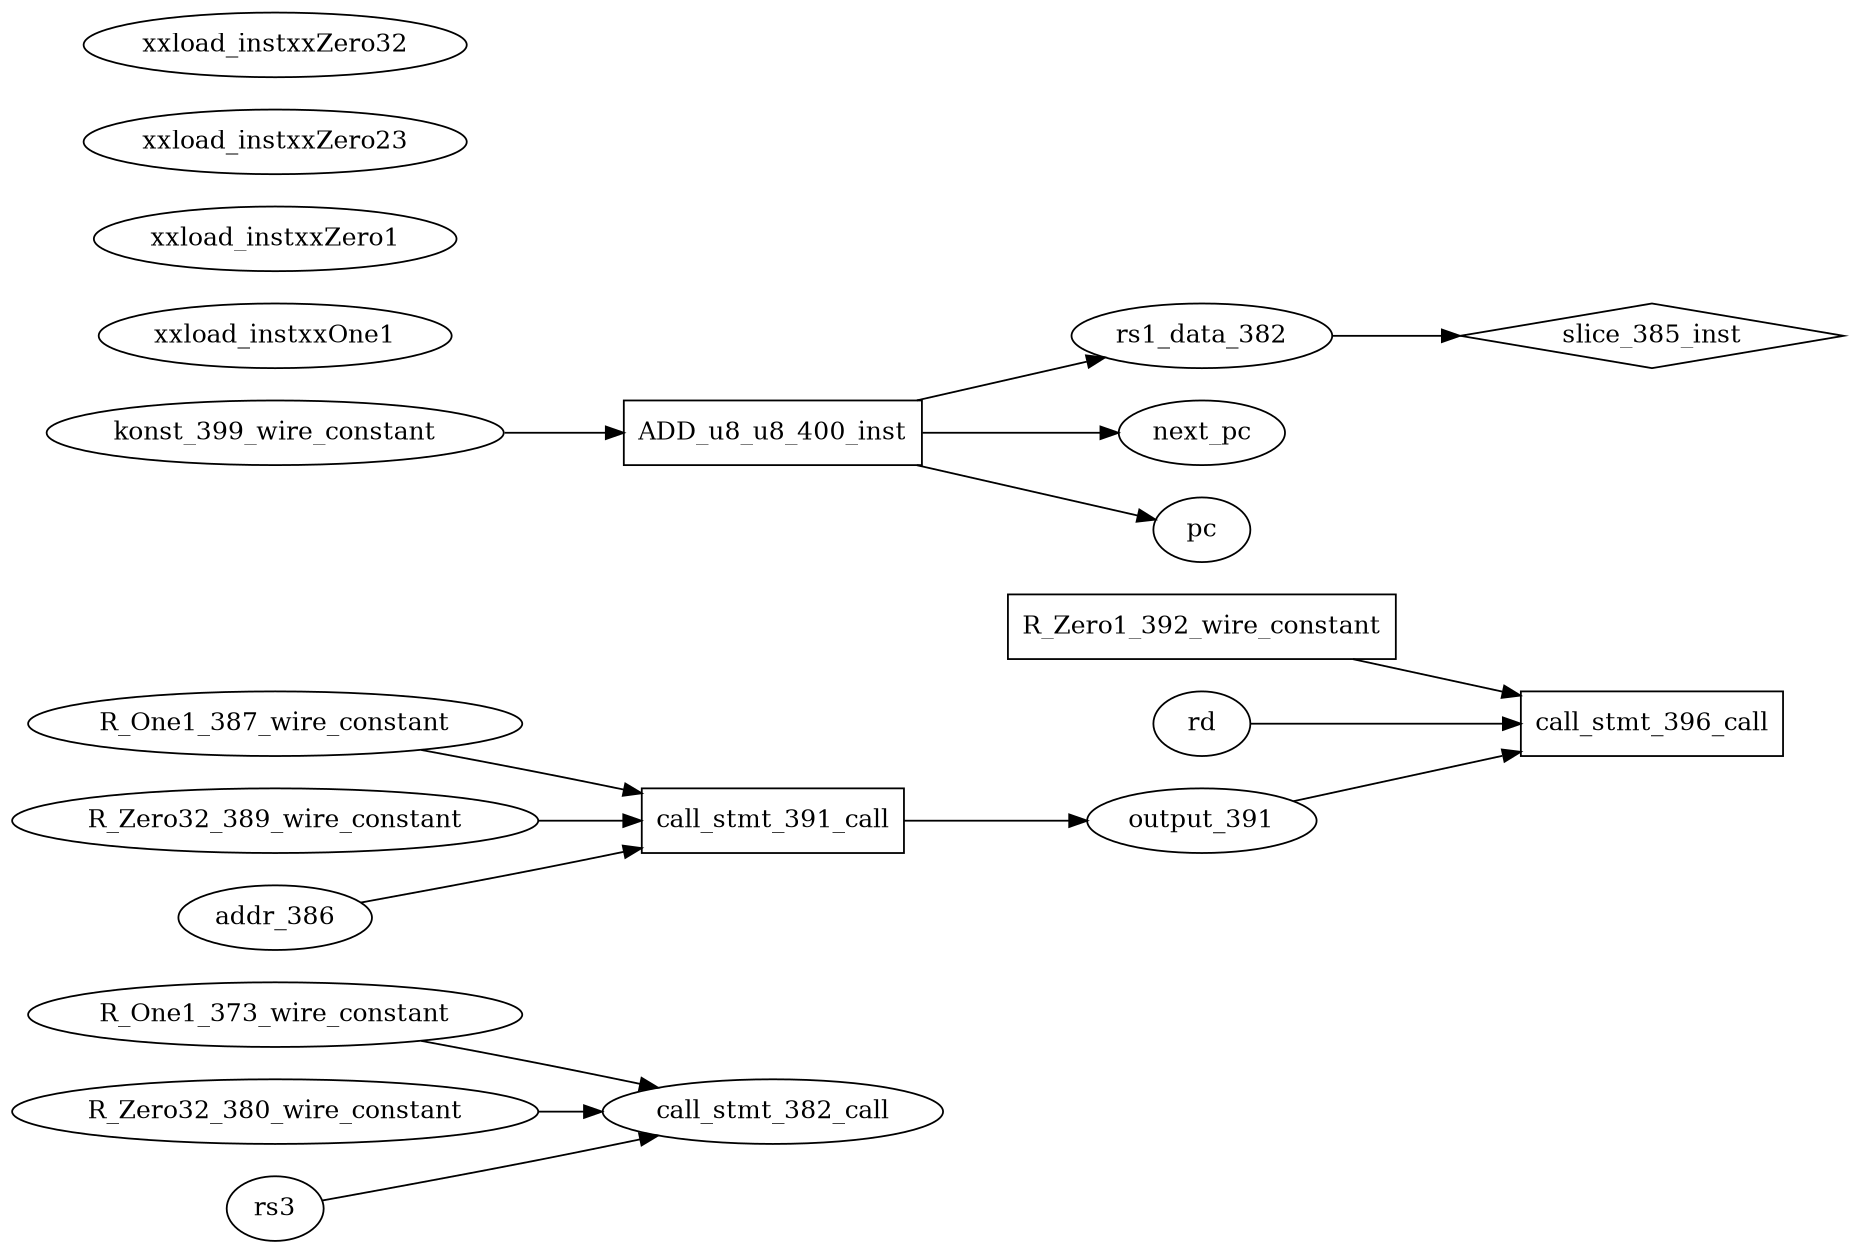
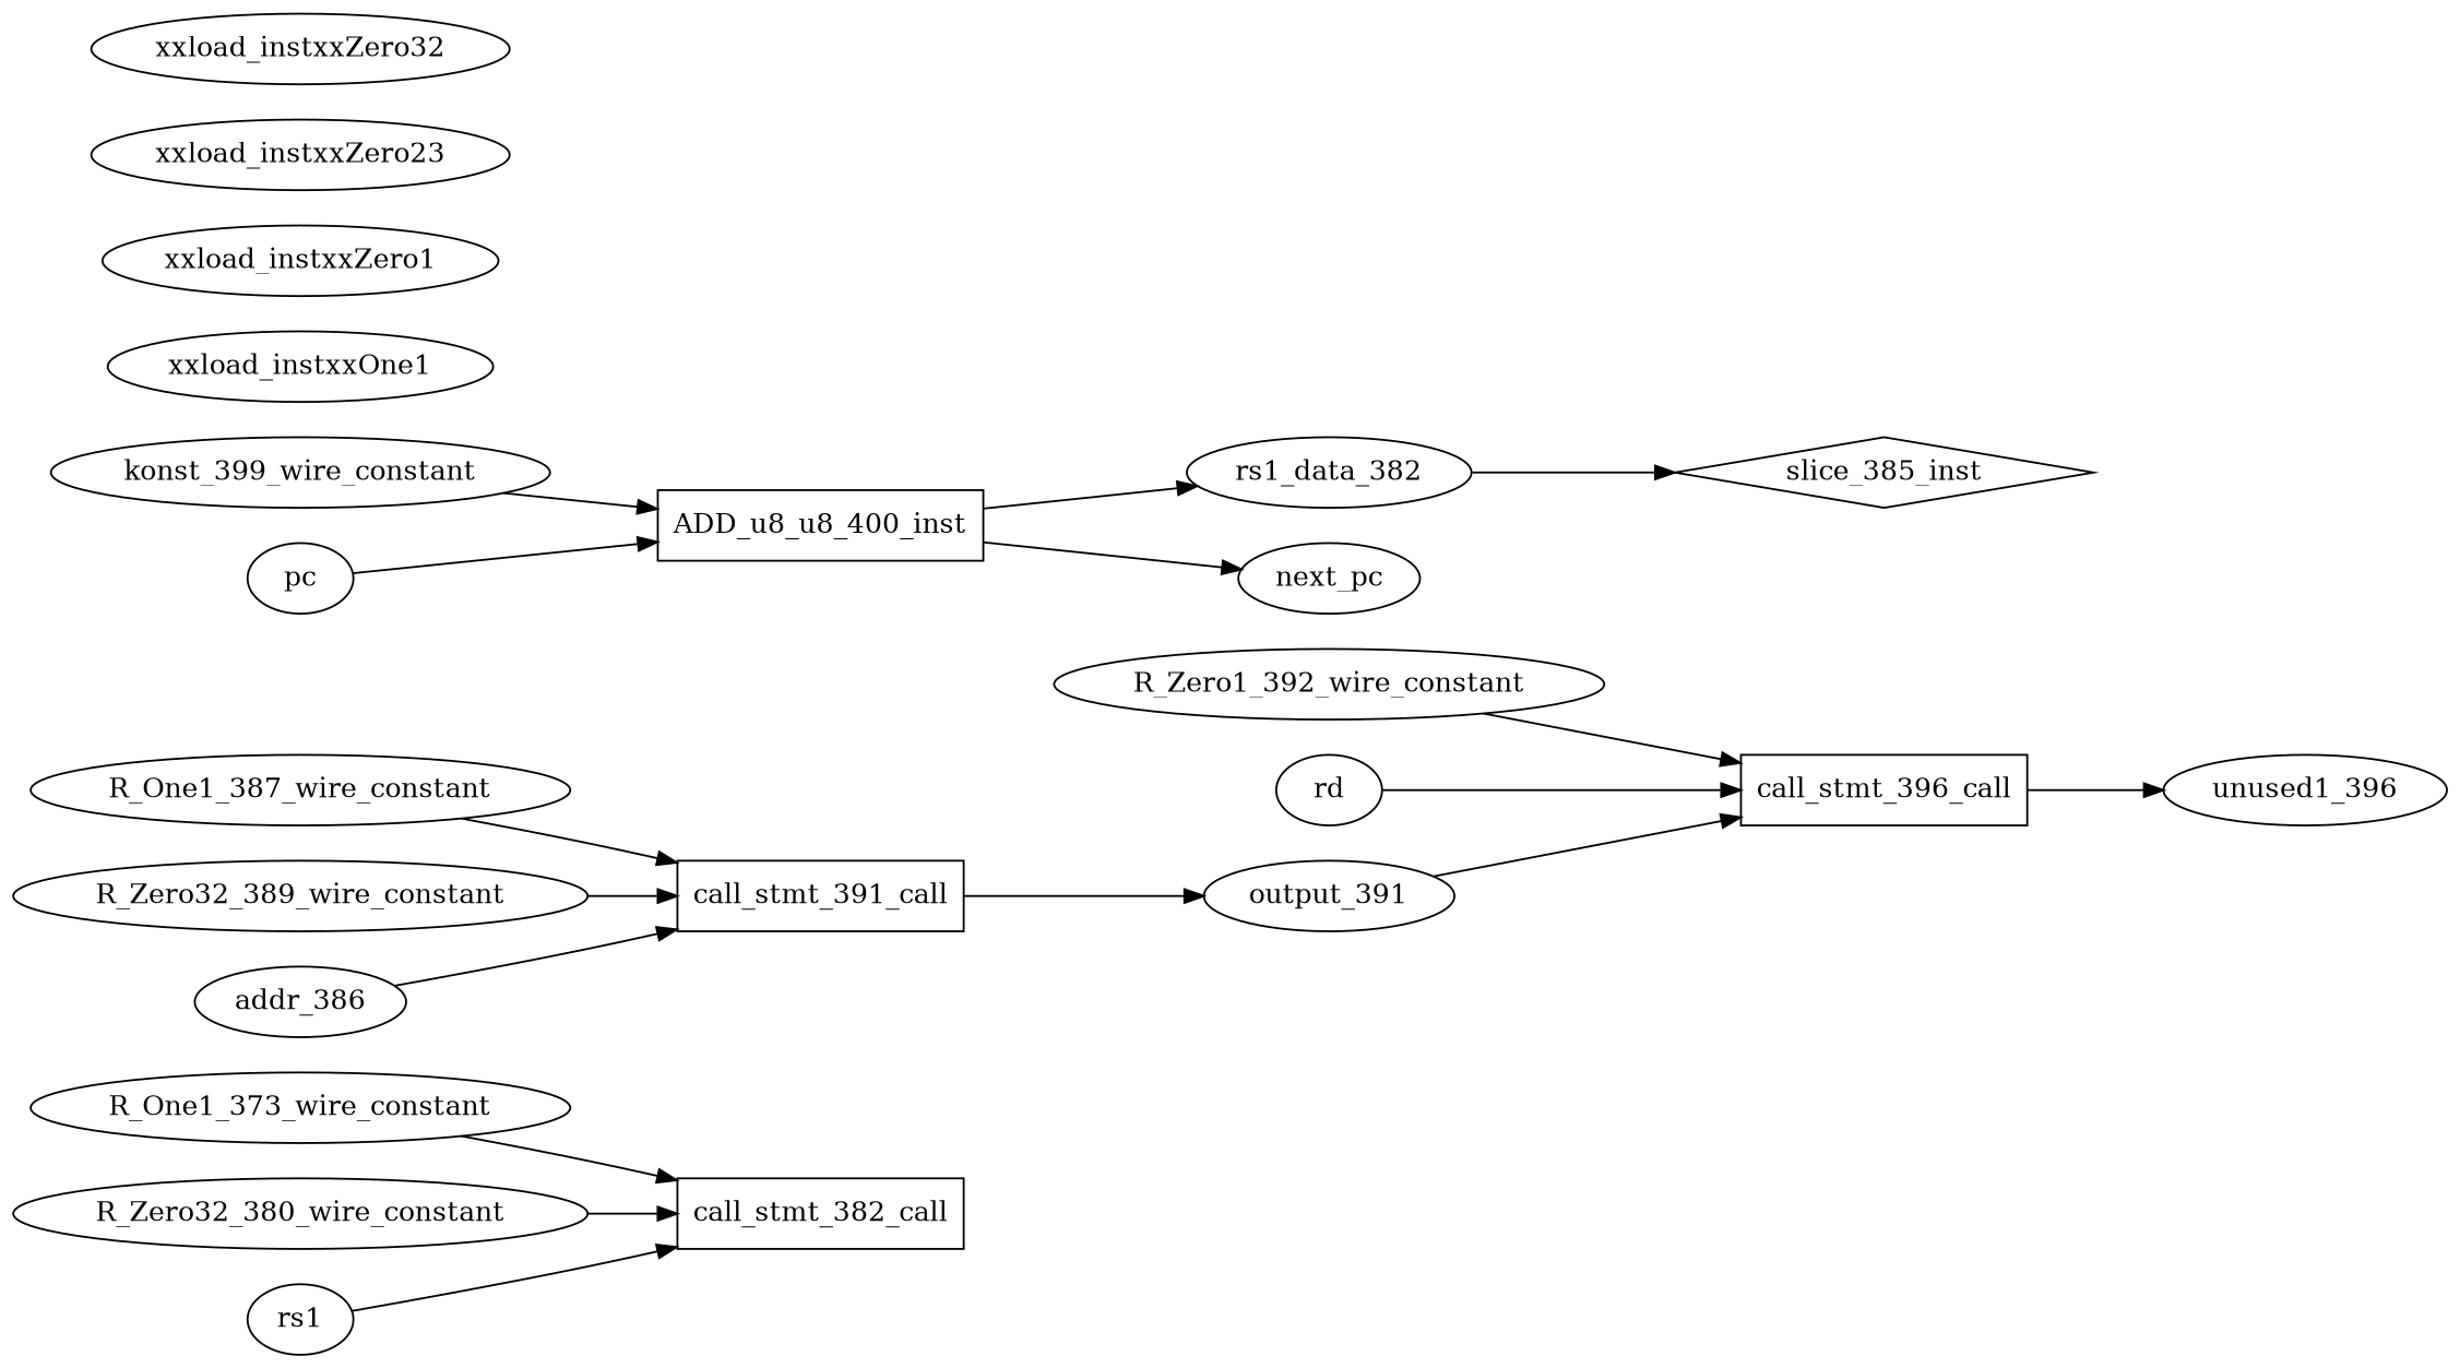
  digraph {
    rankdir=LR
    node [shape=ellipse]
    n1 [label=R_One1_373_wire_constant]
-   call_stmt_382_call
+   call_stmt_382_call [shape=rectangle]
    call_stmt_391_call [shape=rectangle]
    R_One1_387_wire_constant
    output_391
    call_stmt_396_call [shape=rectangle]
-   R_Zero1_392_wire_constant [shape=box]
+   R_Zero1_392_wire_constant
+   unused1_396
    R_Zero32_380_wire_constant
    R_Zero32_389_wire_constant
    addr_386
    ADD_u8_u8_400_inst [shape=rectangle]
    konst_399_wire_constant
    rs1_data_382
    next_pc [shape=""]
    slice_385_inst [shape=diamond]
    xxload_instxxOne1
    xxload_instxxZero1
    xxload_instxxZero23
    xxload_instxxZero32
    pc [shape=""]
-   rs1 [label=rs3 shape=""]
+   rs1 [shape=""]
    rd [shape=""]
    n1 -> call_stmt_382_call
    call_stmt_391_call -> output_391
    R_One1_387_wire_constant -> call_stmt_391_call
    output_391 -> call_stmt_396_call
+   call_stmt_396_call -> unused1_396
    R_Zero1_392_wire_constant -> call_stmt_396_call
    R_Zero32_380_wire_constant -> call_stmt_382_call
    R_Zero32_389_wire_constant -> call_stmt_391_call
    addr_386 -> call_stmt_391_call
    ADD_u8_u8_400_inst -> rs1_data_382
    ADD_u8_u8_400_inst -> next_pc
    konst_399_wire_constant -> ADD_u8_u8_400_inst
    rs1_data_382 -> slice_385_inst
-   ADD_u8_u8_400_inst -> pc
+   pc -> ADD_u8_u8_400_inst
    rs1 -> call_stmt_382_call
    rd -> call_stmt_396_call
  }
